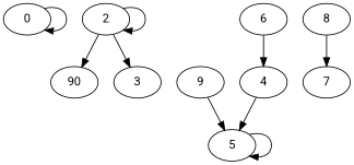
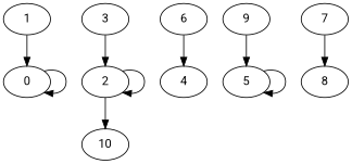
  digraph {
    fontname=Roboto
    node [fontname=Roboto]
    edge [fontname=Roboto]
    0
+   1
    2
-   10 [label=90]
+   10
    3
    4
    5
    6
    7
    8
    9
    0 -> 0
+   1 -> 0
    2 -> 2
    2 -> 10
-   2 -> 3
-   4 -> 5
+   3 -> 2
    5 -> 5
    6 -> 4
-   8 -> 7
+   7 -> 8
    9 -> 5
  }
